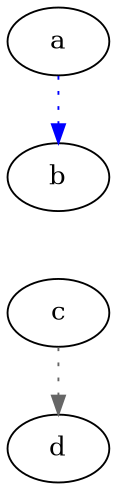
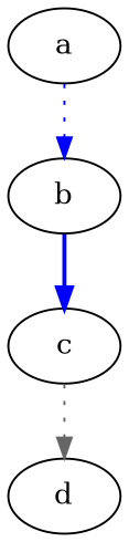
  digraph {
    node [alive=n type=C]
    edge [color=blue style=dotted]
    a
    b
    c
    d [added=after_snap alive=y rooted=y type=B]
    a -> b
+   b -> c [style=bold]
    c -> d [color=gray40]
  }
